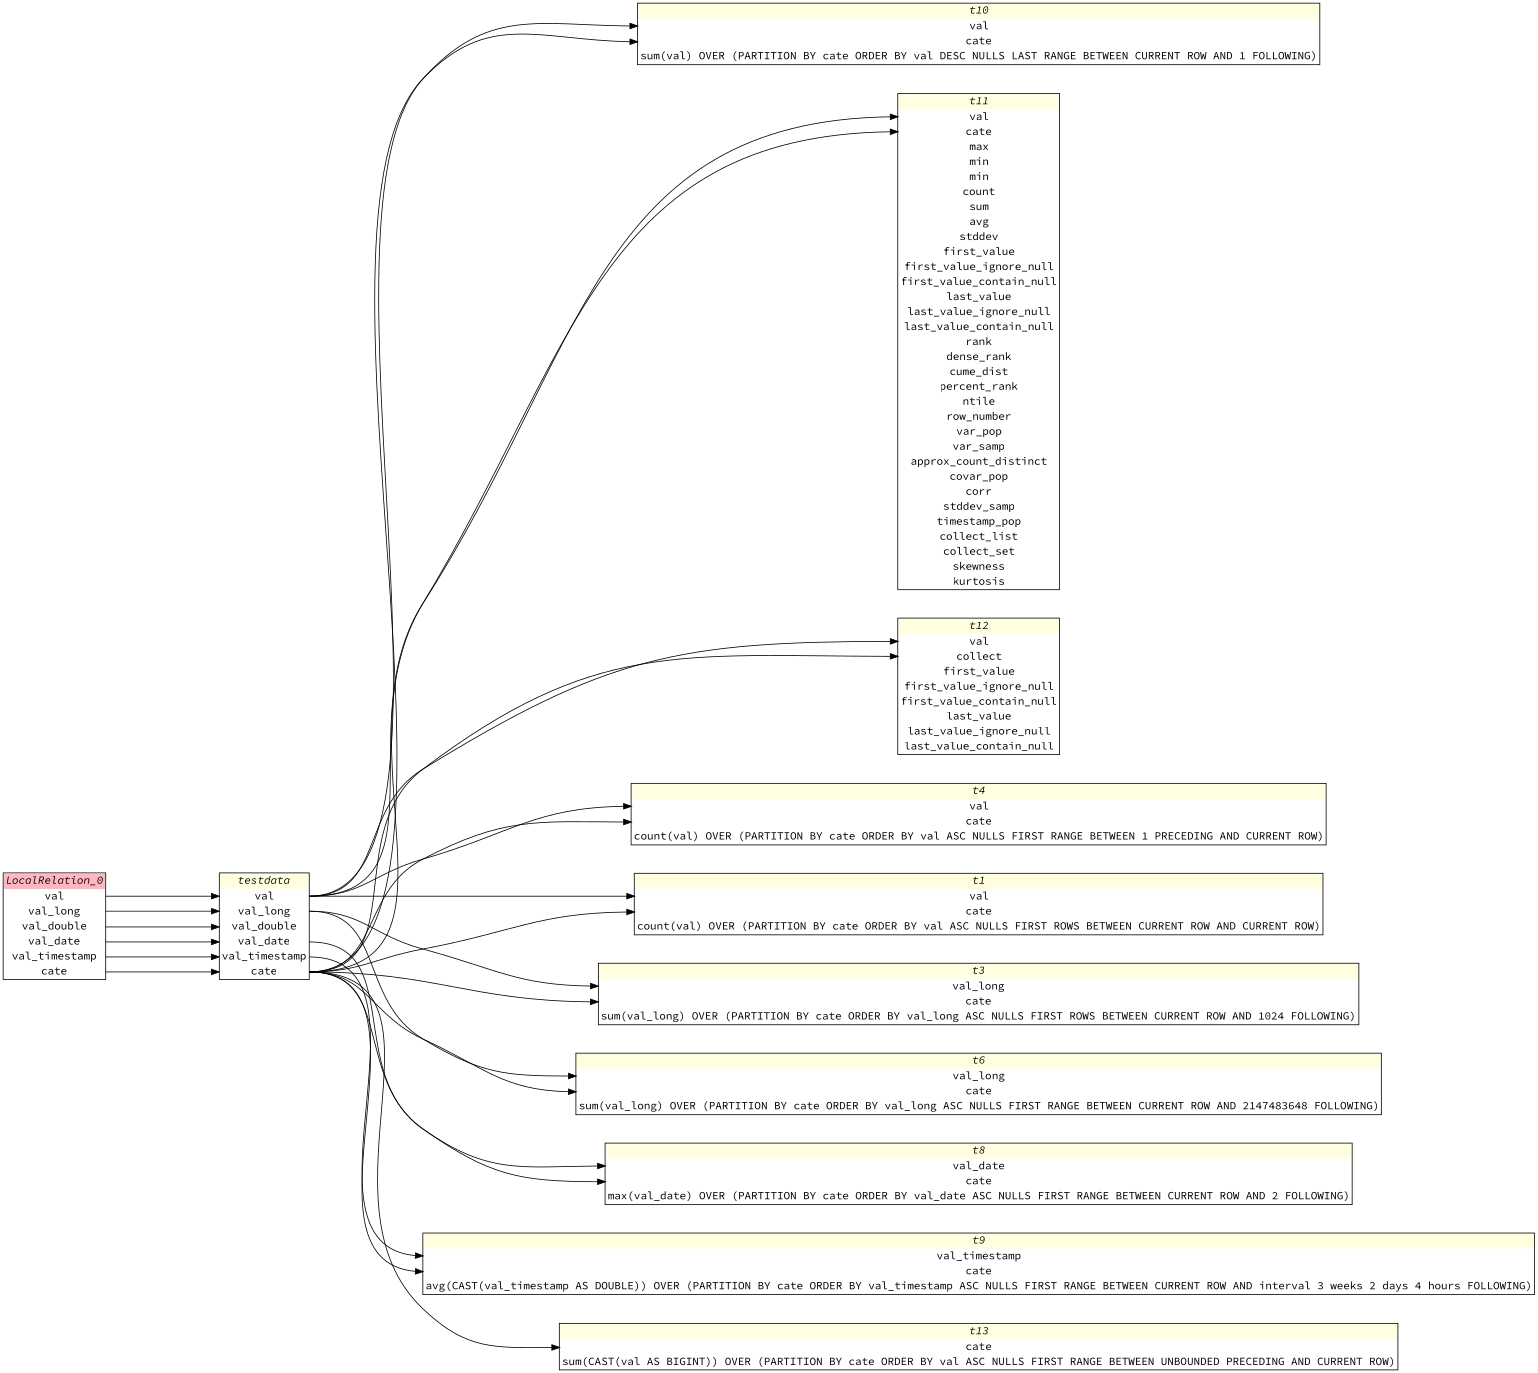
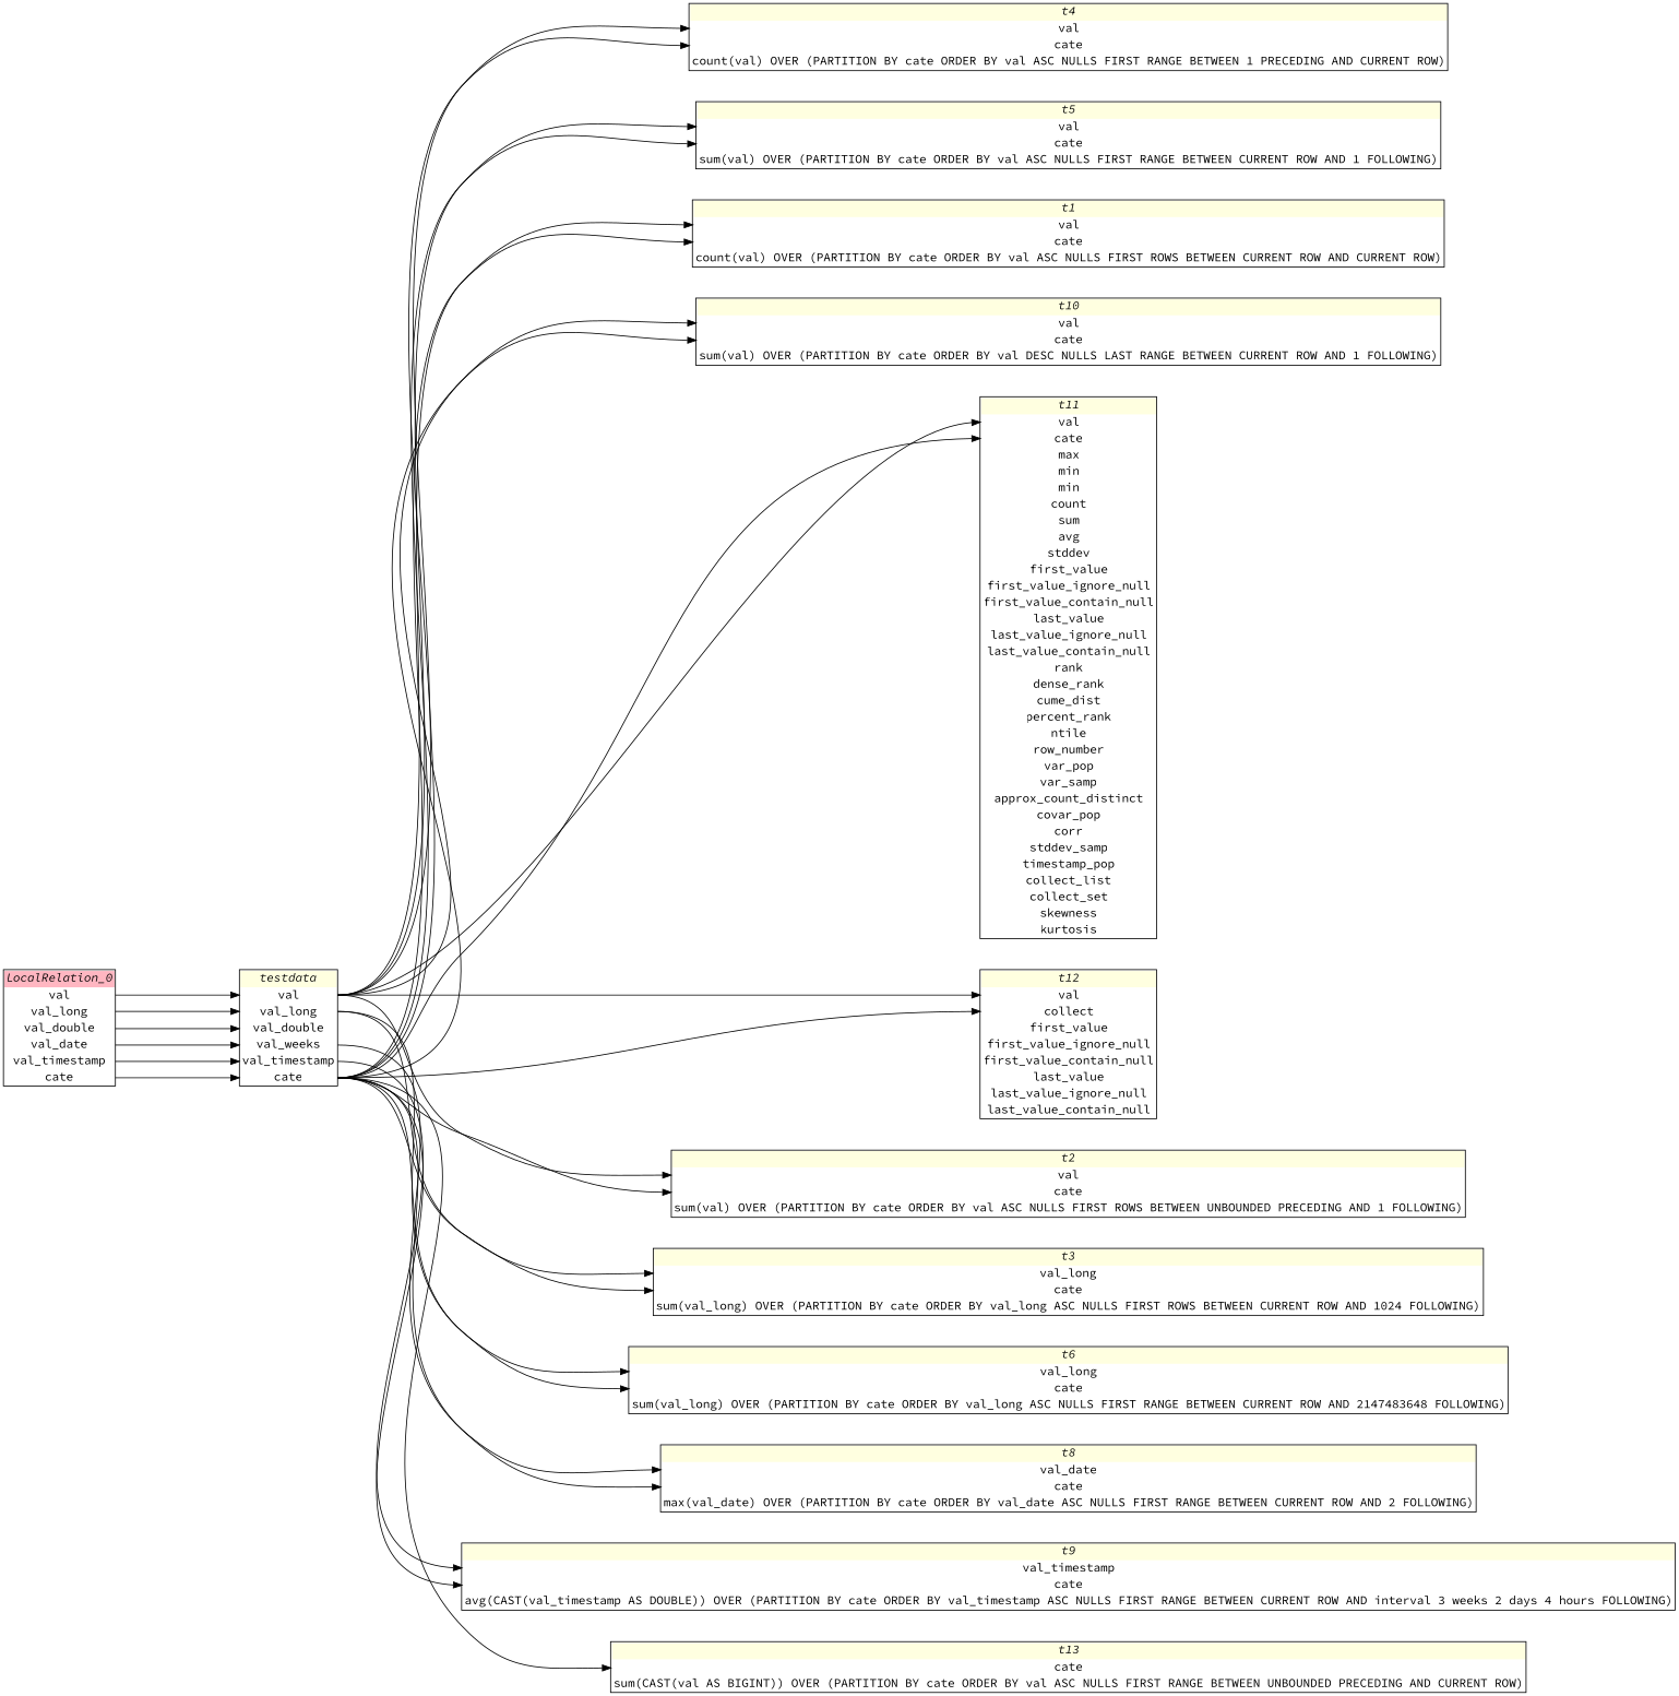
  digraph {
    fontname="Source Code Pro"
    nodesep=0.5
    rankdir=LR
    ranksep=2
    node [fontname="Source Code Pro" shape=plain]
    edge [fontname="Source Code Pro" headport=0 tailport=5]
    n1 [label=< <table border="1" cellborder="0" cellspacing="0">   <tr><td bgcolor="lightpink" port="nodeName"><i>LocalRelation_0</i></td></tr>   <tr><td port="0">val</td></tr> <tr><td port="1">val_long</td></tr> <tr><td port="2">val_double</td></tr> <tr><td port="3">val_date</td></tr> <tr><td port="4">val_timestamp</td></tr> <tr><td port="5">cate</td></tr> </table>>]
-   n2 [label=< <table border="1" cellborder="0" cellspacing="0">   <tr><td bgcolor="lightyellow" port="nodeName"><i>testdata</i></td></tr>   <tr><td port="0">val</td></tr> <tr><td port="1">val_long</td></tr> <tr><td port="2">val_double</td></tr> <tr><td port="3">val_date</td></tr> <tr><td port="4">val_timestamp</td></tr> <tr><td port="5">cate</td></tr> </table>>]
+   n2 [label=< <table border="1" cellborder="0" cellspacing="0">   <tr><td bgcolor="lightyellow" port="nodeName"><i>testdata</i></td></tr>   <tr><td port="0">val</td></tr> <tr><td port="1">val_long</td></tr> <tr><td port="2">val_double</td></tr> <tr><td port="3">val_weeks</td></tr> <tr><td port="4">val_timestamp</td></tr> <tr><td port="5">cate</td></tr> </table>>]
    n3 [label=< <table border="1" cellborder="0" cellspacing="0">   <tr><td bgcolor="lightyellow" port="nodeName"><i>t1</i></td></tr>   <tr><td port="0">val</td></tr> <tr><td port="1">cate</td></tr> <tr><td port="2">count(val) OVER (PARTITION BY cate ORDER BY val ASC NULLS FIRST ROWS BETWEEN CURRENT ROW AND CURRENT ROW)</td></tr> </table>>]
    n4 [label=< <table border="1" cellborder="0" cellspacing="0">   <tr><td bgcolor="lightyellow" port="nodeName"><i>t10</i></td></tr>   <tr><td port="0">val</td></tr> <tr><td port="1">cate</td></tr> <tr><td port="2">sum(val) OVER (PARTITION BY cate ORDER BY val DESC NULLS LAST RANGE BETWEEN CURRENT ROW AND 1 FOLLOWING)</td></tr> </table>>]
    n5 [label=< <table border="1" cellborder="0" cellspacing="0">   <tr><td bgcolor="lightyellow" port="nodeName"><i>t11</i></td></tr>   <tr><td port="0">val</td></tr> <tr><td port="1">cate</td></tr> <tr><td port="2">max</td></tr> <tr><td port="3">min</td></tr> <tr><td port="4">min</td></tr> <tr><td port="5">count</td></tr> <tr><td port="6">sum</td></tr> <tr><td port="7">avg</td></tr> <tr><td port="8">stddev</td></tr> <tr><td port="9">first_value</td></tr> <tr><td port="10">first_value_ignore_null</td></tr> <tr><td port="11">first_value_contain_null</td></tr> <tr><td port="12">last_value</td></tr> <tr><td port="13">last_value_ignore_null</td></tr> <tr><td port="14">last_value_contain_null</td></tr> <tr><td port="15">rank</td></tr> <tr><td port="16">dense_rank</td></tr> <tr><td port="17">cume_dist</td></tr> <tr><td port="18">percent_rank</td></tr> <tr><td port="19">ntile</td></tr> <tr><td port="20">row_number</td></tr> <tr><td port="21">var_pop</td></tr> <tr><td port="22">var_samp</td></tr> <tr><td port="23">approx_count_distinct</td></tr> <tr><td port="24">covar_pop</td></tr> <tr><td port="25">corr</td></tr> <tr><td port="26">stddev_samp</td></tr> <tr><td port="27">timestamp_pop</td></tr> <tr><td port="28">collect_list</td></tr> <tr><td port="29">collect_set</td></tr> <tr><td port="30">skewness</td></tr> <tr><td port="31">kurtosis</td></tr> </table>>]
    n6 [label=< <table border="1" cellborder="0" cellspacing="0">   <tr><td bgcolor="lightyellow" port="nodeName"><i>t12</i></td></tr>   <tr><td port="0">val</td></tr> <tr><td port="1">collect</td></tr> <tr><td port="2">first_value</td></tr> <tr><td port="3">first_value_ignore_null</td></tr> <tr><td port="4">first_value_contain_null</td></tr> <tr><td port="5">last_value</td></tr> <tr><td port="6">last_value_ignore_null</td></tr> <tr><td port="7">last_value_contain_null</td></tr> </table>>]
    n7 [label=< <table border="1" cellborder="0" cellspacing="0">   <tr><td bgcolor="lightyellow" port="nodeName"><i>t13</i></td></tr>   <tr><td port="0">cate</td></tr> <tr><td port="1">sum(CAST(val AS BIGINT)) OVER (PARTITION BY cate ORDER BY val ASC NULLS FIRST RANGE BETWEEN UNBOUNDED PRECEDING AND CURRENT ROW)</td></tr> </table>>]
+   n8 [label=< <table border="1" cellborder="0" cellspacing="0">   <tr><td bgcolor="lightyellow" port="nodeName"><i>t2</i></td></tr>   <tr><td port="0">val</td></tr> <tr><td port="1">cate</td></tr> <tr><td port="2">sum(val) OVER (PARTITION BY cate ORDER BY val ASC NULLS FIRST ROWS BETWEEN UNBOUNDED PRECEDING AND 1 FOLLOWING)</td></tr> </table>>]
    n9 [label=< <table border="1" cellborder="0" cellspacing="0">   <tr><td bgcolor="lightyellow" port="nodeName"><i>t3</i></td></tr>   <tr><td port="0">val_long</td></tr> <tr><td port="1">cate</td></tr> <tr><td port="2">sum(val_long) OVER (PARTITION BY cate ORDER BY val_long ASC NULLS FIRST ROWS BETWEEN CURRENT ROW AND 1024 FOLLOWING)</td></tr> </table>>]
    n10 [label=< <table border="1" cellborder="0" cellspacing="0">   <tr><td bgcolor="lightyellow" port="nodeName"><i>t4</i></td></tr>   <tr><td port="0">val</td></tr> <tr><td port="1">cate</td></tr> <tr><td port="2">count(val) OVER (PARTITION BY cate ORDER BY val ASC NULLS FIRST RANGE BETWEEN 1 PRECEDING AND CURRENT ROW)</td></tr> </table>>]
+   n11 [label=< <table border="1" cellborder="0" cellspacing="0">   <tr><td bgcolor="lightyellow" port="nodeName"><i>t5</i></td></tr>   <tr><td port="0">val</td></tr> <tr><td port="1">cate</td></tr> <tr><td port="2">sum(val) OVER (PARTITION BY cate ORDER BY val ASC NULLS FIRST RANGE BETWEEN CURRENT ROW AND 1 FOLLOWING)</td></tr> </table>>]
    n12 [label=< <table border="1" cellborder="0" cellspacing="0">   <tr><td bgcolor="lightyellow" port="nodeName"><i>t6</i></td></tr>   <tr><td port="0">val_long</td></tr> <tr><td port="1">cate</td></tr> <tr><td port="2">sum(val_long) OVER (PARTITION BY cate ORDER BY val_long ASC NULLS FIRST RANGE BETWEEN CURRENT ROW AND 2147483648 FOLLOWING)</td></tr> </table>>]
    n13 [label=< <table border="1" cellborder="0" cellspacing="0">   <tr><td bgcolor="lightyellow" port="nodeName"><i>t8</i></td></tr>   <tr><td port="0">val_date</td></tr> <tr><td port="1">cate</td></tr> <tr><td port="2">max(val_date) OVER (PARTITION BY cate ORDER BY val_date ASC NULLS FIRST RANGE BETWEEN CURRENT ROW AND 2 FOLLOWING)</td></tr> </table>>]
    n14 [label=< <table border="1" cellborder="0" cellspacing="0">   <tr><td bgcolor="lightyellow" port="nodeName"><i>t9</i></td></tr>   <tr><td port="0">val_timestamp</td></tr> <tr><td port="1">cate</td></tr> <tr><td port="2">avg(CAST(val_timestamp AS DOUBLE)) OVER (PARTITION BY cate ORDER BY val_timestamp ASC NULLS FIRST RANGE BETWEEN CURRENT ROW AND interval 3 weeks 2 days 4 hours FOLLOWING)</td></tr> </table>>]
    n1 -> n2 [tailport=0]
    n1 -> n2 [headport=1 tailport=1]
    n1 -> n2 [headport=2 tailport=2]
    n1 -> n2 [headport=3 tailport=3]
    n1 -> n2 [headport=4 tailport=4]
    n1 -> n2 [headport=5]
    n2 -> n3 [tailport=0]
    n2 -> n3 [headport=1]
    n2 -> n4 [tailport=0]
    n2 -> n4 [headport=1]
    n2 -> n5 [tailport=0]
    n2 -> n5 [headport=1]
    n2 -> n6 [tailport=0]
    n2 -> n6 [headport=1]
    n2 -> n7
+   n2 -> n8 [tailport=0]
+   n2 -> n8 [headport=1]
    n2 -> n9 [tailport=1]
    n2 -> n9 [headport=1]
    n2 -> n10 [tailport=0]
    n2 -> n10 [headport=1]
+   n2 -> n11 [tailport=0]
+   n2 -> n11 [headport=1]
    n2 -> n12 [tailport=1]
    n2 -> n12 [headport=1]
    n2 -> n13 [tailport=3]
    n2 -> n13 [headport=1]
    n2 -> n14 [tailport=4]
    n2 -> n14 [headport=1]
  }
